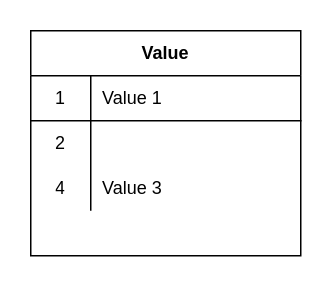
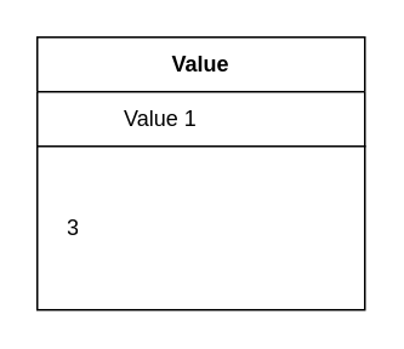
  <mxCell id="0" />
  <mxCell id="1" parent="0" />
  <mxCell id="2" value="Value" style="shape=table;html=1;whiteSpace=wrap;startSize=30;container=1;collapsible=0;childLayout=tableLayout;fixedRows=1;rowLines=0;fontStyle=1;align=center;" vertex="1" parent="1"><mxGeometry x="20" y="20" width="180" height="150" as="geometry" /></mxCell>
  <mxCell id="3" value="" style="shape=partialRectangle;html=1;whiteSpace=wrap;collapsible=0;dropTarget=0;pointerEvents=0;fillColor=none;top=0;left=0;bottom=1;right=0;points=[[0,0.5],[1,0.5]];portConstraint=eastwest;" vertex="1" parent="2"><mxGeometry y="30" width="180" height="30" as="geometry" /></mxCell>
- <mxCell id="4" value="1" style="shape=partialRectangle;html=1;whiteSpace=wrap;connectable=0;fillColor=none;top=0;left=0;bottom=0;right=0;overflow=hidden;" vertex="1" parent="3"><mxGeometry width="40" height="30" as="geometry" /></mxCell>
  <mxCell id="5" value="Value 1" style="shape=partialRectangle;html=1;whiteSpace=wrap;connectable=0;fillColor=none;top=0;left=0;bottom=0;right=0;align=left;spacingLeft=6;overflow=hidden;" vertex="1" parent="3"><mxGeometry x="40" width="140" height="30" as="geometry" /></mxCell>
  <mxCell id="6" value="" style="shape=partialRectangle;html=1;whiteSpace=wrap;collapsible=0;dropTarget=0;pointerEvents=0;fillColor=none;top=0;left=0;bottom=0;right=0;points=[[0,0.5],[1,0.5]];portConstraint=eastwest;" vertex="1" parent="2"><mxGeometry y="60" width="180" height="30" as="geometry" /></mxCell>
- <mxCell id="7" value="2" style="shape=partialRectangle;html=1;whiteSpace=wrap;connectable=0;fillColor=none;top=0;left=0;bottom=0;right=0;overflow=hidden;" vertex="1" parent="6"><mxGeometry width="40" height="30" as="geometry" /></mxCell>
  <mxCell id="8" value="" style="shape=partialRectangle;html=1;whiteSpace=wrap;collapsible=0;dropTarget=0;pointerEvents=0;fillColor=none;top=0;left=0;bottom=0;right=0;points=[[0,0.5],[1,0.5]];portConstraint=eastwest;" vertex="1" parent="2"><mxGeometry y="90" width="180" height="30" as="geometry" /></mxCell>
- <mxCell id="9" value="4" style="shape=partialRectangle;html=1;whiteSpace=wrap;connectable=0;fillColor=none;top=0;left=0;bottom=0;right=0;overflow=hidden;" vertex="1" parent="8"><mxGeometry width="40" height="30" as="geometry" /></mxCell>
- <mxCell id="10" value="Value 3" style="shape=partialRectangle;html=1;whiteSpace=wrap;connectable=0;fillColor=none;top=0;left=0;bottom=0;right=0;align=left;spacingLeft=6;overflow=hidden;" vertex="1" parent="8"><mxGeometry x="40" width="140" height="30" as="geometry" /></mxCell>
+ <mxCell id="9" value="3" style="shape=partialRectangle;html=1;whiteSpace=wrap;connectable=0;fillColor=none;top=0;left=0;bottom=0;right=0;overflow=hidden;" vertex="1" parent="8"><mxGeometry width="40" height="30" as="geometry" /></mxCell>
